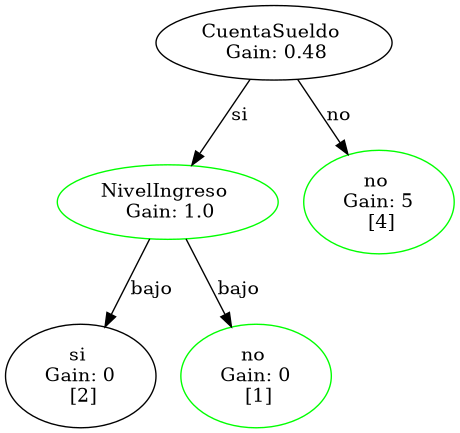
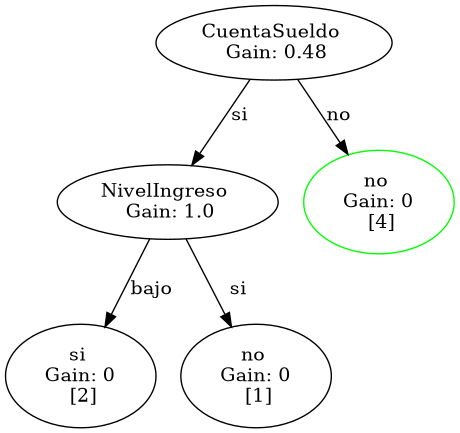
  digraph {
    edge [splines=line]
    n1 [label="CuentaSueldo \n Gain: 0.48"]
-   n2 [label="NivelIngreso \n Gain: 1.0" color=green]
-   n3 [color=green label="no \n Gain: 5 \n [4]"]
+   n2 [label="NivelIngreso \n Gain: 1.0"]
+   n3 [color=green label="no \n Gain: 0 \n [4]"]
    n4 [color=black label="si \n Gain: 0 \n [2]"]
-   n5 [color=green label="no \n Gain: 0 \n [1]"]
+   n5 [color=black label="no \n Gain: 0 \n [1]"]
    n1 -> n2 [label=si]
    n1 -> n3 [label=no]
    n2 -> n4 [label=bajo]
-   n2 -> n5 [label=bajo]
+   n2 -> n5 [label=si]
  }
